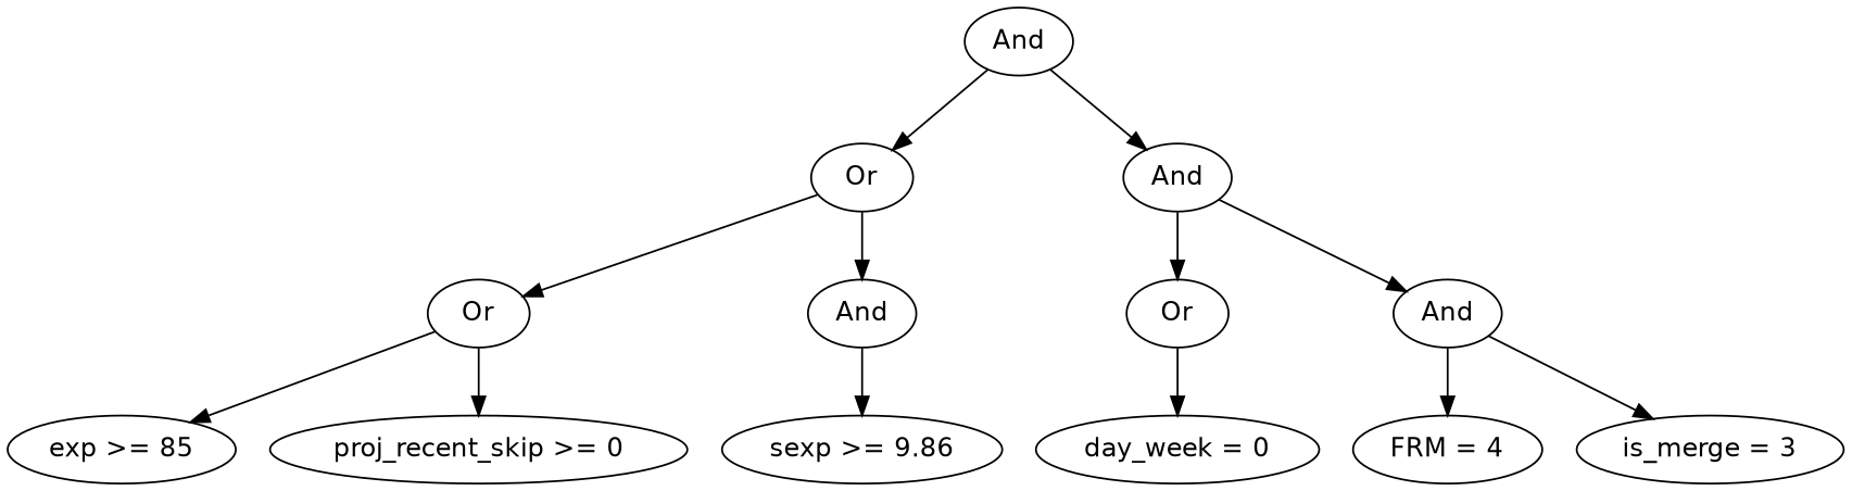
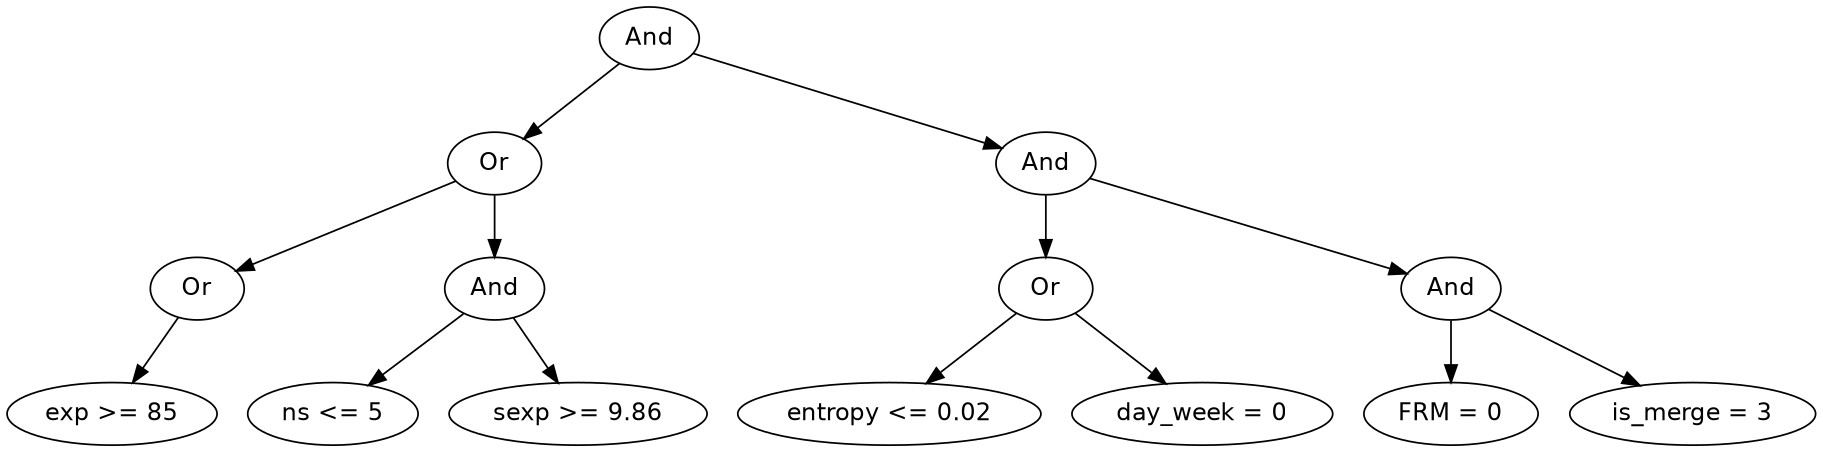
  digraph {
    fontname="DejaVu Sans"
    node [fontname="DejaVu Sans"]
    edge [fontname="DejaVu Sans"]
    n1 [height=0.5 label=And width=0.75]
    n2 [height=0.5 label=Or width=0.75]
    n3 [height=0.5 label=And width=0.75]
    n4 [height=0.5 label=Or width=0.75]
    n5 [height=0.5 label=And width=0.75]
    n6 [height=0.5 label=Or width=0.75]
    n7 [height=0.5 label=And width=0.75]
    n8 [height=0.5 label="exp >= 85" width=1.336]
-   n9 [height=0.5 label="proj_recent_skip >= 0" width=2.5637]
+   n10 [height=0.5 label="ns <= 5" width=1.0832]
    n11 [height=0.5 label="sexp >= 9.86" width=1.6429]
+   n12 [height=0.5 label="entropy <= 0.02" width=1.9318]
    n13 [height=0.5 label="day_week = 0" width=1.7151]
-   n14 [height=0.5 label="FRM = 4" width=1.2457]
+   n14 [height=0.5 label="FRM = 0" width=1.2457]
    n15 [height=0.5 label="is_merge = 3" width=1.6068]
    n1 -> n2
    n1 -> n3
    n2 -> n4
    n2 -> n5
    n3 -> n6
    n3 -> n7
    n4 -> n8
-   n4 -> n9
+   n5 -> n10
    n5 -> n11
+   n6 -> n12
    n6 -> n13
    n7 -> n14
    n7 -> n15
  }
